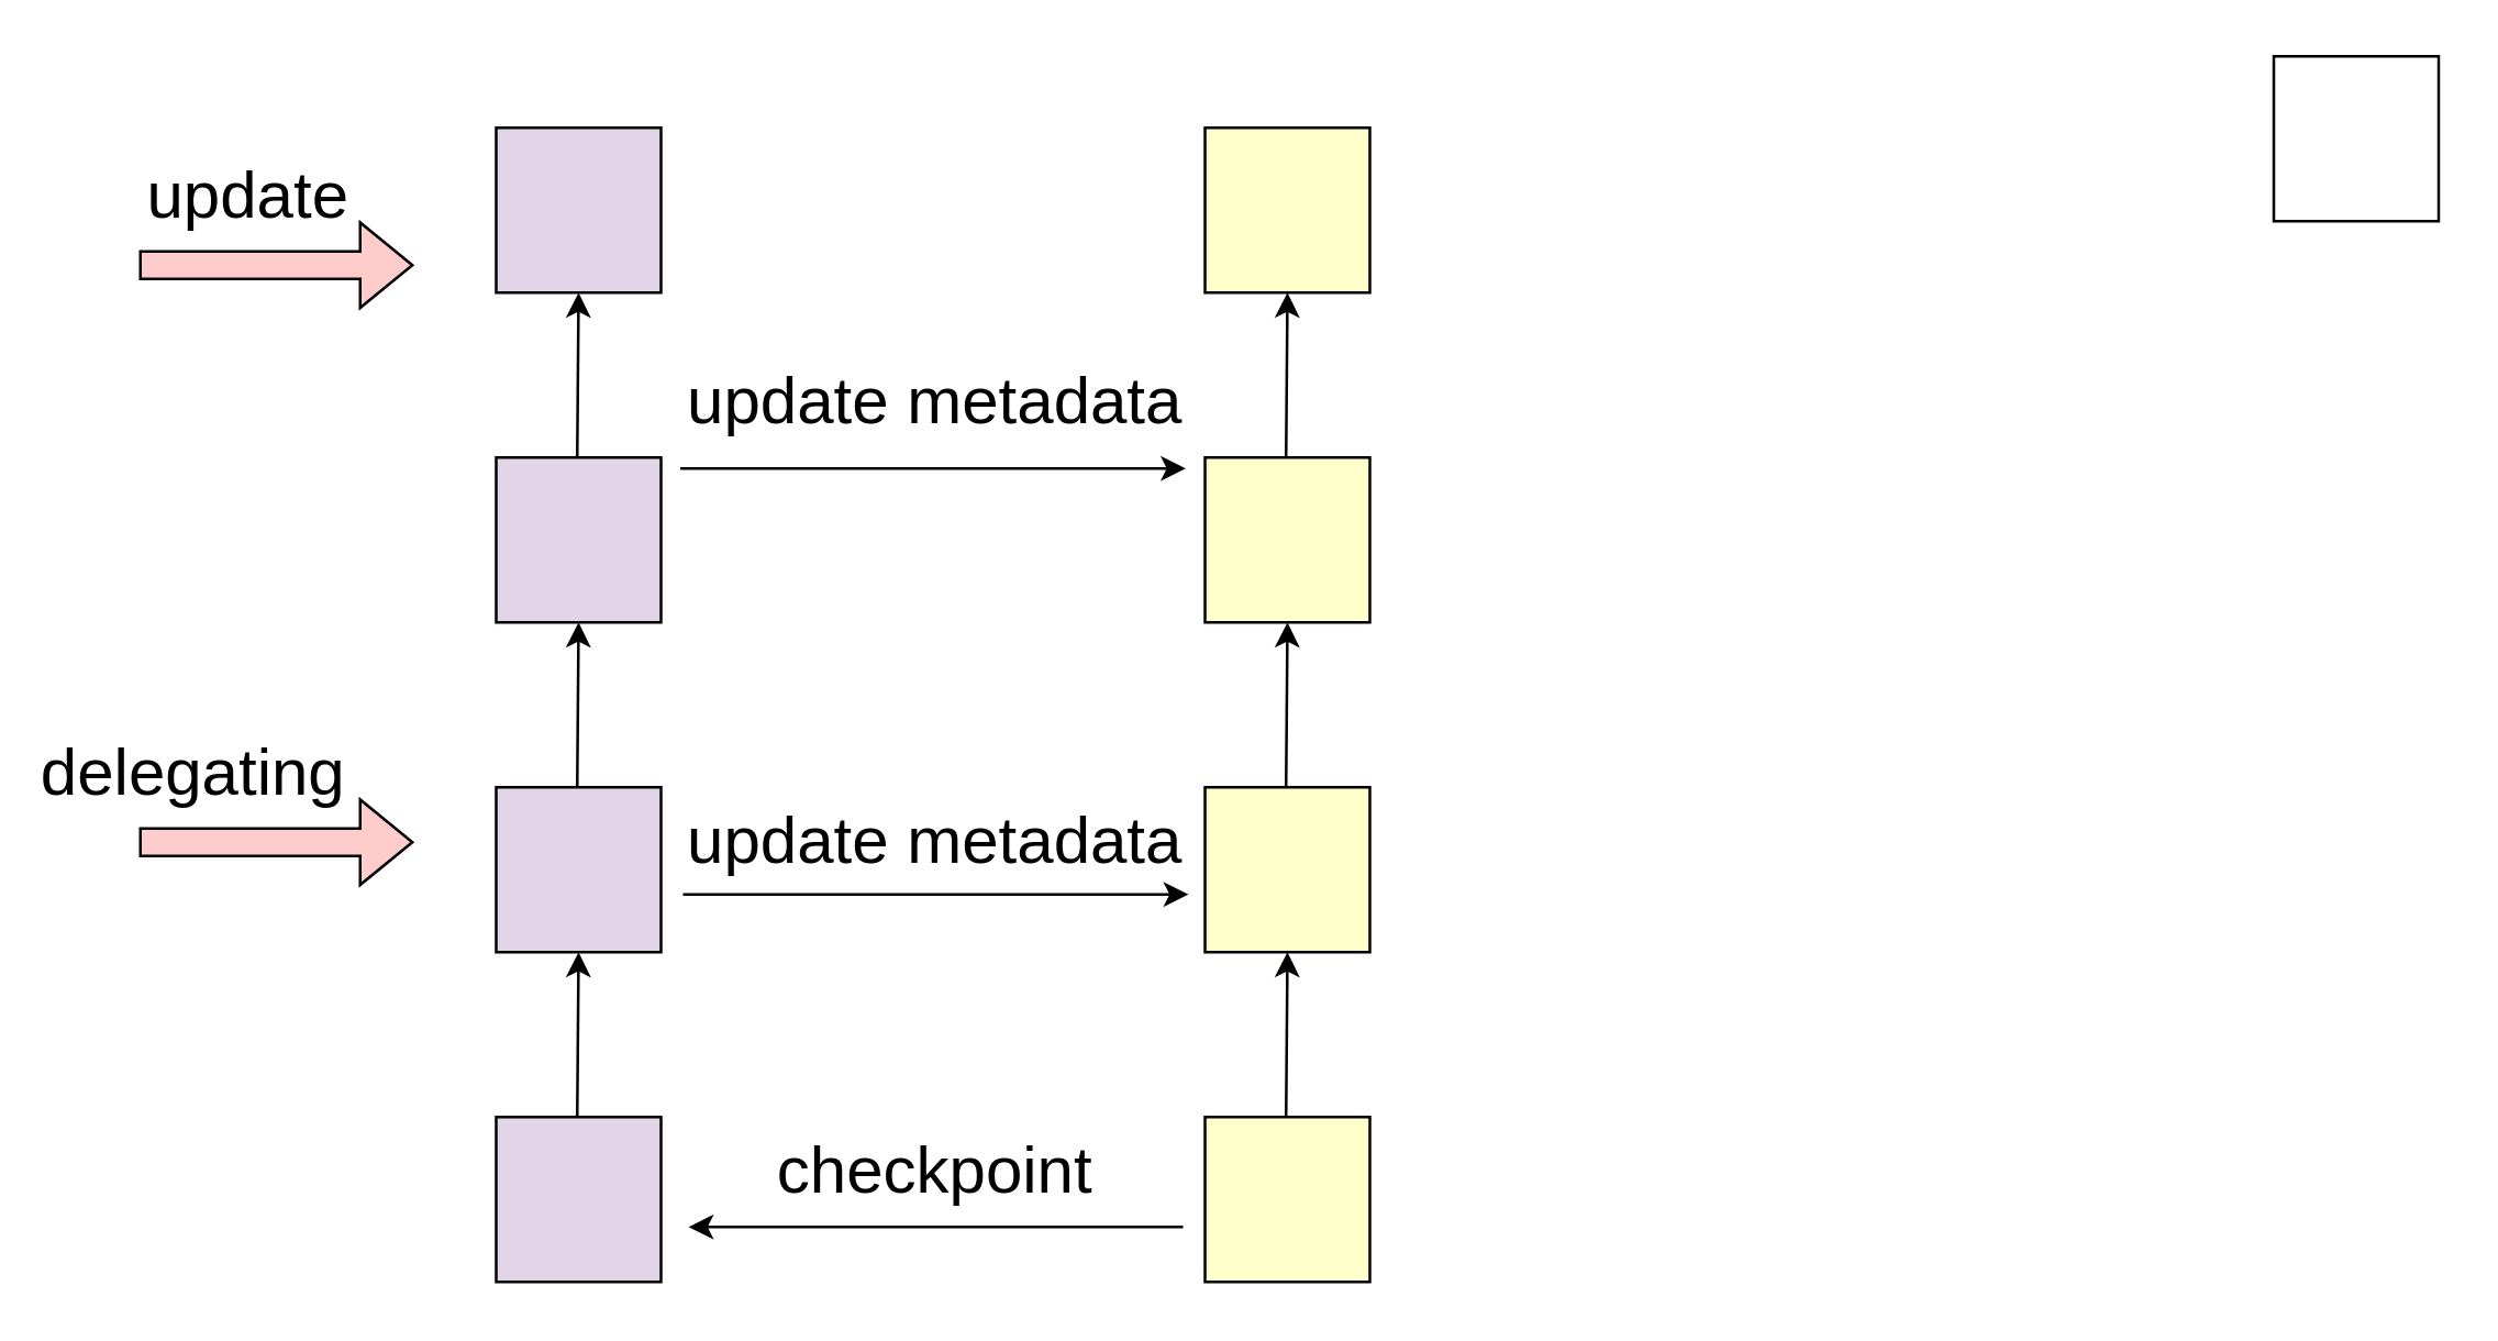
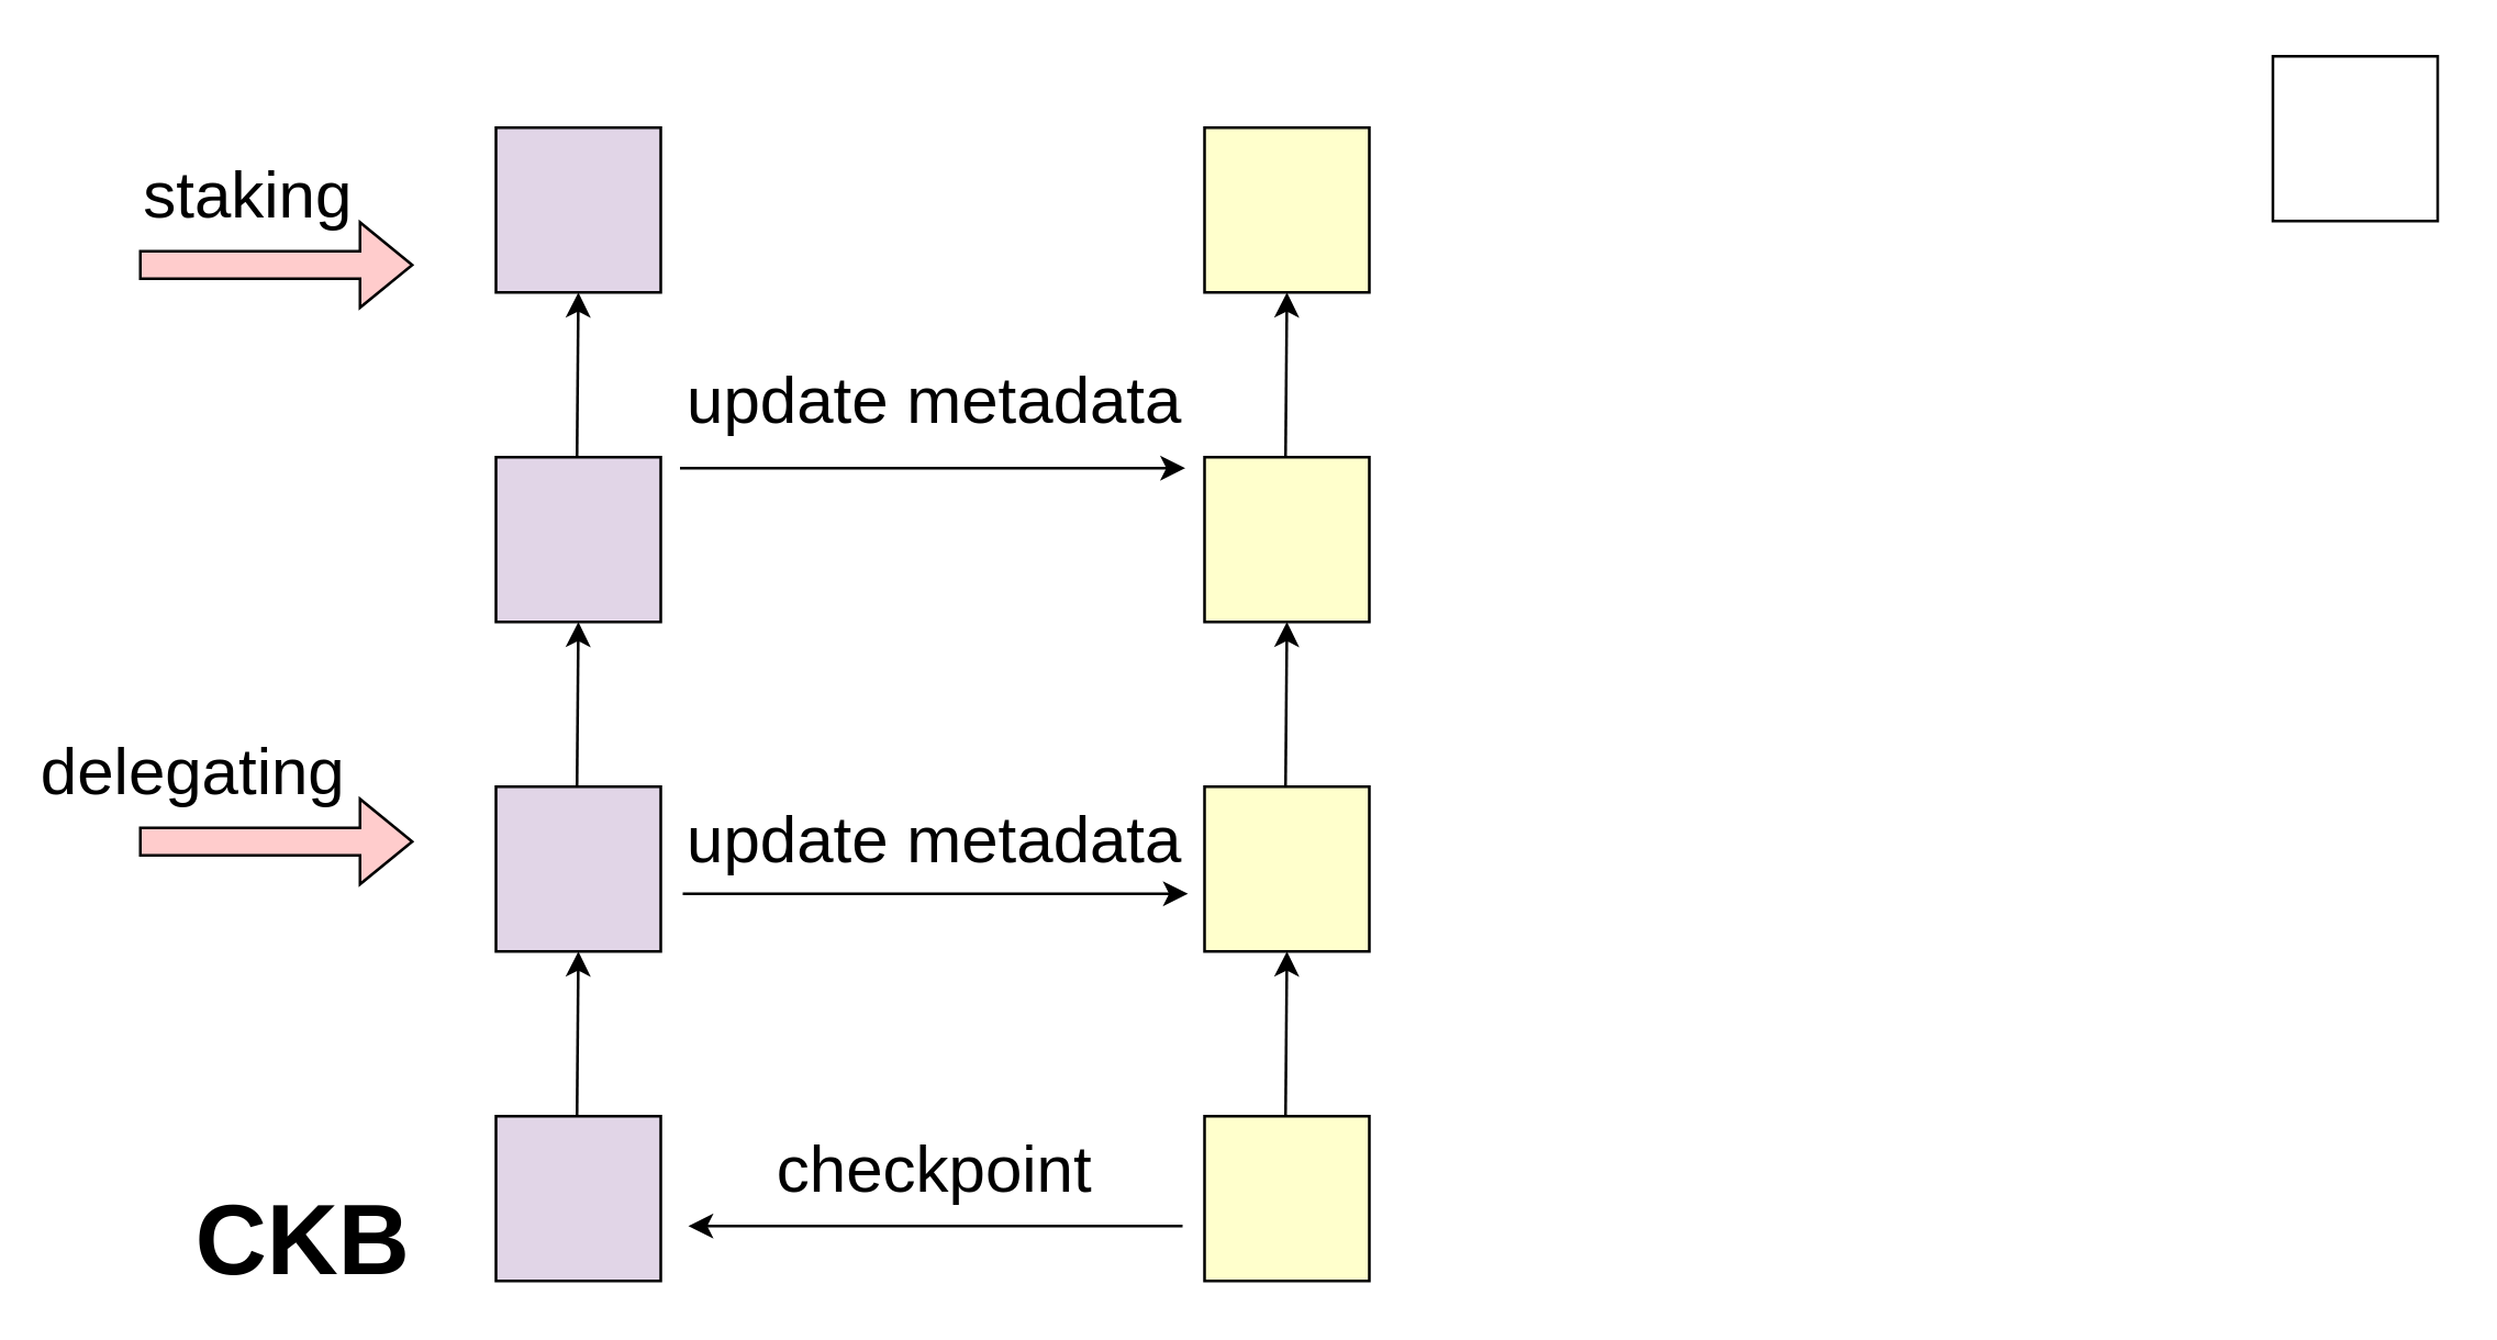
  <mxCell id="0" />
  <mxCell id="1" parent="0" />
  <mxCell id="2" value="" style="whiteSpace=wrap;html=1;aspect=fixed;fillColor=#E1D5E7;" vertex="1" parent="1"><mxGeometry x="180" y="46" width="60" height="60" as="geometry" /></mxCell>
  <mxCell id="3" value="" style="whiteSpace=wrap;html=1;aspect=fixed;" vertex="1" parent="1"><mxGeometry x="827" y="20" width="60" height="60" as="geometry" /></mxCell>
  <mxCell id="4" value="" style="endArrow=classic;html=1;rounded=0;entryX=0.5;entryY=1;entryDx=0;entryDy=0;" edge="1" parent="1" target="2"><mxGeometry width="50" height="50" relative="1" as="geometry"><mxPoint x="209.5" y="166" as="sourcePoint" /><mxPoint x="209.5" y="116" as="targetPoint" /></mxGeometry></mxCell>
  <mxCell id="5" value="" style="whiteSpace=wrap;html=1;aspect=fixed;fillColor=#E1D5E7;" vertex="1" parent="1"><mxGeometry x="180" y="166" width="60" height="60" as="geometry" /></mxCell>
  <mxCell id="6" value="" style="endArrow=classic;html=1;rounded=0;entryX=0.5;entryY=1;entryDx=0;entryDy=0;" edge="1" parent="1" target="5"><mxGeometry width="50" height="50" relative="1" as="geometry"><mxPoint x="209.5" y="286" as="sourcePoint" /><mxPoint x="209.5" y="236" as="targetPoint" /></mxGeometry></mxCell>
  <mxCell id="7" value="" style="whiteSpace=wrap;html=1;aspect=fixed;fillColor=#E1D5E7;" vertex="1" parent="1"><mxGeometry x="180" y="286" width="60" height="60" as="geometry" /></mxCell>
  <mxCell id="8" value="" style="endArrow=classic;html=1;rounded=0;entryX=0.5;entryY=1;entryDx=0;entryDy=0;" edge="1" parent="1" target="7"><mxGeometry width="50" height="50" relative="1" as="geometry"><mxPoint x="209.5" y="406" as="sourcePoint" /><mxPoint x="209.5" y="356" as="targetPoint" /></mxGeometry></mxCell>
  <mxCell id="9" value="" style="whiteSpace=wrap;html=1;aspect=fixed;fillColor=#E1D5E7;" vertex="1" parent="1"><mxGeometry x="180" y="406" width="60" height="60" as="geometry" /></mxCell>
  <mxCell id="10" value="" style="shape=flexArrow;endArrow=classic;html=1;rounded=0;fillColor=#FFCCCC;" edge="1" parent="1"><mxGeometry width="50" height="50" relative="1" as="geometry"><mxPoint x="50" y="96" as="sourcePoint" /><mxPoint x="150" y="96" as="targetPoint" /></mxGeometry></mxCell>
- <mxCell id="11" value="&lt;font style=&quot;font-size: 24px;&quot;&gt;update&lt;/font&gt;" style="text;strokeColor=none;align=center;fillColor=none;html=1;verticalAlign=middle;whiteSpace=wrap;rounded=0;" vertex="1" parent="1"><mxGeometry x="60" y="56" width="60" height="30" as="geometry" /></mxCell>
+ <mxCell id="11" value="&lt;font style=&quot;font-size: 24px;&quot;&gt;staking&lt;/font&gt;" style="text;strokeColor=none;align=center;fillColor=none;html=1;verticalAlign=middle;whiteSpace=wrap;rounded=0;" vertex="1" parent="1"><mxGeometry x="60" y="56" width="60" height="30" as="geometry" /></mxCell>
  <mxCell id="12" value="" style="shape=flexArrow;endArrow=classic;html=1;rounded=0;fillColor=#FFCCCC;" edge="1" parent="1"><mxGeometry width="50" height="50" relative="1" as="geometry"><mxPoint x="50" y="306" as="sourcePoint" /><mxPoint x="150" y="306" as="targetPoint" /></mxGeometry></mxCell>
  <mxCell id="13" value="&lt;font style=&quot;font-size: 24px;&quot;&gt;delegating&lt;/font&gt;" style="text;strokeColor=none;align=center;fillColor=none;html=1;verticalAlign=middle;whiteSpace=wrap;rounded=0;" vertex="1" parent="1"><mxGeometry x="20" y="266" width="100" height="30" as="geometry" /></mxCell>
  <mxCell id="14" value="" style="whiteSpace=wrap;html=1;aspect=fixed;fillColor=#FFFFCC;" vertex="1" parent="1"><mxGeometry x="438" y="46" width="60" height="60" as="geometry" /></mxCell>
  <mxCell id="15" value="" style="endArrow=classic;html=1;rounded=0;entryX=0.5;entryY=1;entryDx=0;entryDy=0;" edge="1" parent="1" target="14"><mxGeometry width="50" height="50" relative="1" as="geometry"><mxPoint x="467.5" y="166" as="sourcePoint" /><mxPoint x="467.5" y="116" as="targetPoint" /></mxGeometry></mxCell>
  <mxCell id="16" value="" style="whiteSpace=wrap;html=1;aspect=fixed;fillColor=#FFFFCC;" vertex="1" parent="1"><mxGeometry x="438" y="166" width="60" height="60" as="geometry" /></mxCell>
  <mxCell id="17" value="" style="endArrow=classic;html=1;rounded=0;entryX=0.5;entryY=1;entryDx=0;entryDy=0;" edge="1" parent="1" target="16"><mxGeometry width="50" height="50" relative="1" as="geometry"><mxPoint x="467.5" y="286" as="sourcePoint" /><mxPoint x="467.5" y="236" as="targetPoint" /></mxGeometry></mxCell>
  <mxCell id="18" value="" style="whiteSpace=wrap;html=1;aspect=fixed;fillColor=#FFFFCC;" vertex="1" parent="1"><mxGeometry x="438" y="286" width="60" height="60" as="geometry" /></mxCell>
  <mxCell id="19" value="" style="endArrow=classic;html=1;rounded=0;entryX=0.5;entryY=1;entryDx=0;entryDy=0;" edge="1" parent="1" target="18"><mxGeometry width="50" height="50" relative="1" as="geometry"><mxPoint x="467.5" y="406" as="sourcePoint" /><mxPoint x="467.5" y="356" as="targetPoint" /></mxGeometry></mxCell>
  <mxCell id="20" value="" style="whiteSpace=wrap;html=1;aspect=fixed;fillColor=#FFFFCC;" vertex="1" parent="1"><mxGeometry x="438" y="406" width="60" height="60" as="geometry" /></mxCell>
  <mxCell id="21" value="" style="endArrow=classic;html=1;rounded=0;fontSize=24;" edge="1" parent="1"><mxGeometry width="50" height="50" relative="1" as="geometry"><mxPoint x="430" y="446" as="sourcePoint" /><mxPoint x="250" y="446" as="targetPoint" /></mxGeometry></mxCell>
+ <mxCell id="22" value="&lt;b&gt;&lt;font style=&quot;font-size: 36px;&quot;&gt;CKB&lt;/font&gt;&lt;/b&gt;" style="text;strokeColor=none;align=center;fillColor=none;html=1;verticalAlign=middle;whiteSpace=wrap;rounded=0;fontSize=24;" vertex="1" parent="1"><mxGeometry x="80" y="436" width="60" height="30" as="geometry" /></mxCell>
  <mxCell id="23" value="&lt;font style=&quot;font-size: 24px;&quot;&gt;update metadata&lt;/font&gt;" style="text;strokeColor=none;align=center;fillColor=none;html=1;verticalAlign=middle;whiteSpace=wrap;rounded=0;fontSize=36;" vertex="1" parent="1"><mxGeometry x="200" y="286" width="280" height="30" as="geometry" /></mxCell>
  <mxCell id="24" value="&lt;font style=&quot;font-size: 24px;&quot;&gt;update metadata&lt;/font&gt;" style="text;strokeColor=none;align=center;fillColor=none;html=1;verticalAlign=middle;whiteSpace=wrap;rounded=0;fontSize=36;" vertex="1" parent="1"><mxGeometry x="200" y="126" width="280" height="30" as="geometry" /></mxCell>
  <mxCell id="25" value="&lt;font style=&quot;font-size: 24px;&quot;&gt;checkpoint&lt;/font&gt;" style="text;strokeColor=none;align=center;fillColor=none;html=1;verticalAlign=middle;whiteSpace=wrap;rounded=0;fontSize=36;" vertex="1" parent="1"><mxGeometry x="200" y="406" width="280" height="30" as="geometry" /></mxCell>
  <mxCell id="26" value="" style="endArrow=classic;html=1;rounded=0;fontSize=24;fillColor=#FFCCCC;" edge="1" parent="1"><mxGeometry width="50" height="50" relative="1" as="geometry"><mxPoint x="247" y="170" as="sourcePoint" /><mxPoint x="431" y="170" as="targetPoint" /></mxGeometry></mxCell>
  <mxCell id="27" value="" style="endArrow=classic;html=1;rounded=0;fontSize=24;fillColor=#FFCCCC;" edge="1" parent="1"><mxGeometry width="50" height="50" relative="1" as="geometry"><mxPoint x="248" y="325" as="sourcePoint" /><mxPoint x="432" y="325" as="targetPoint" /></mxGeometry></mxCell>
